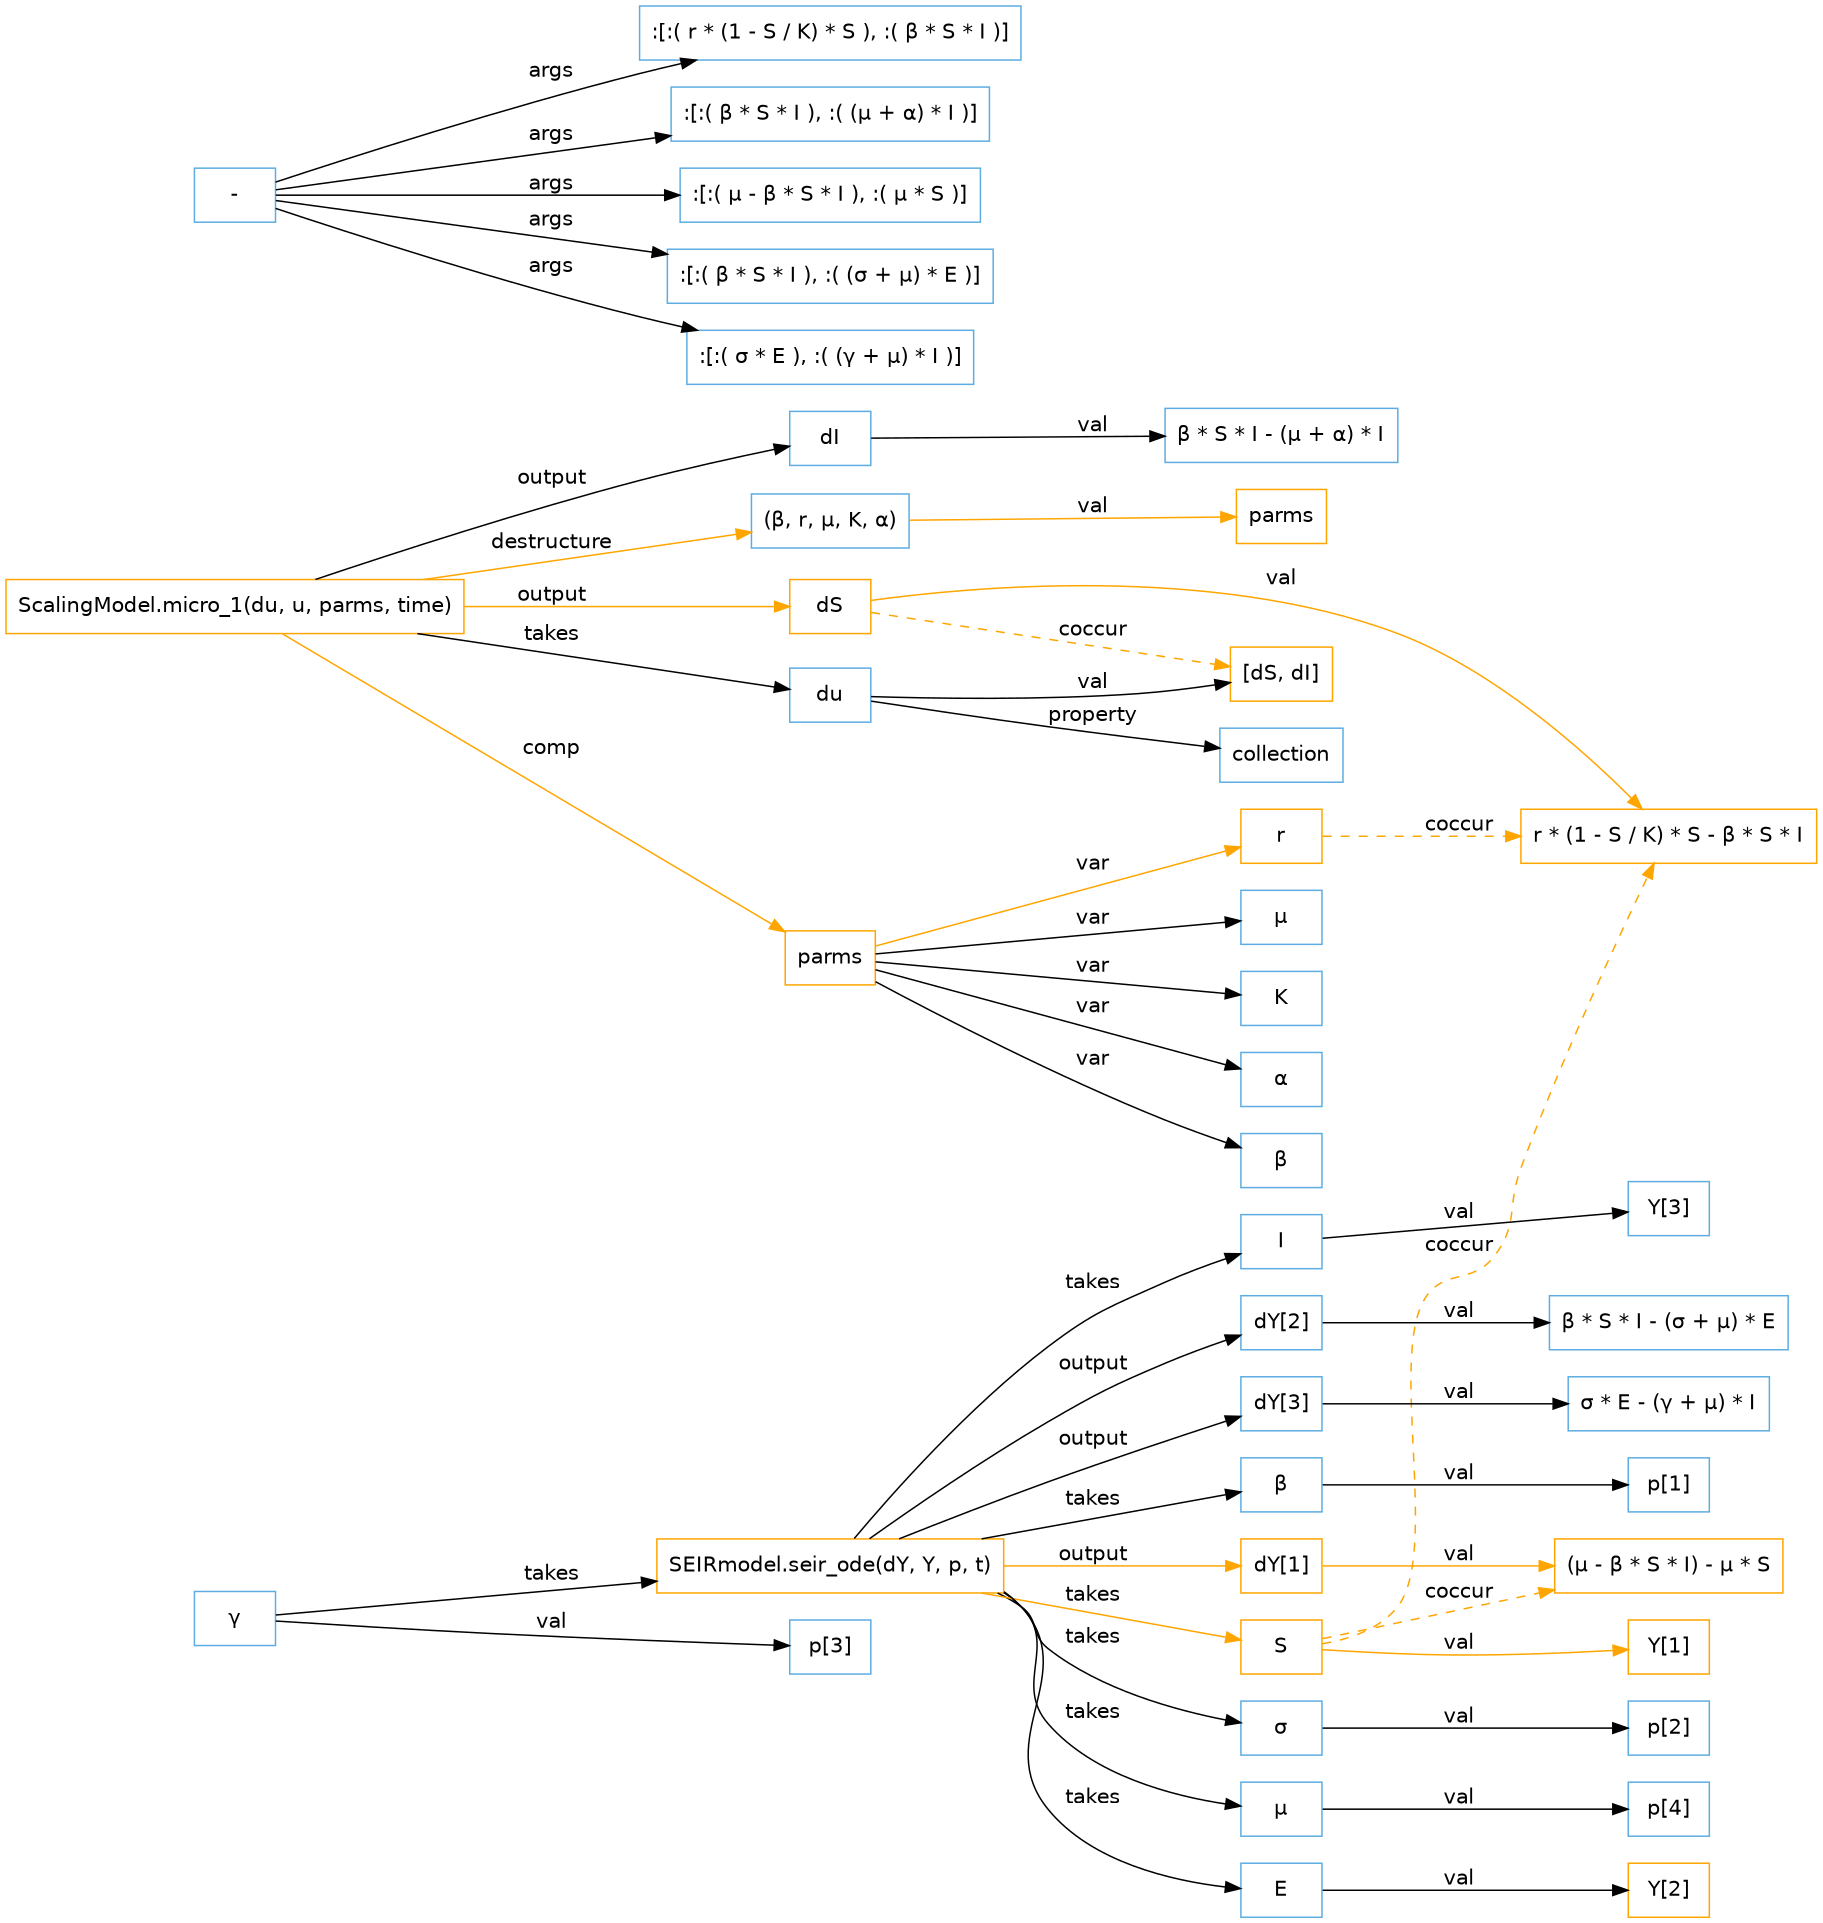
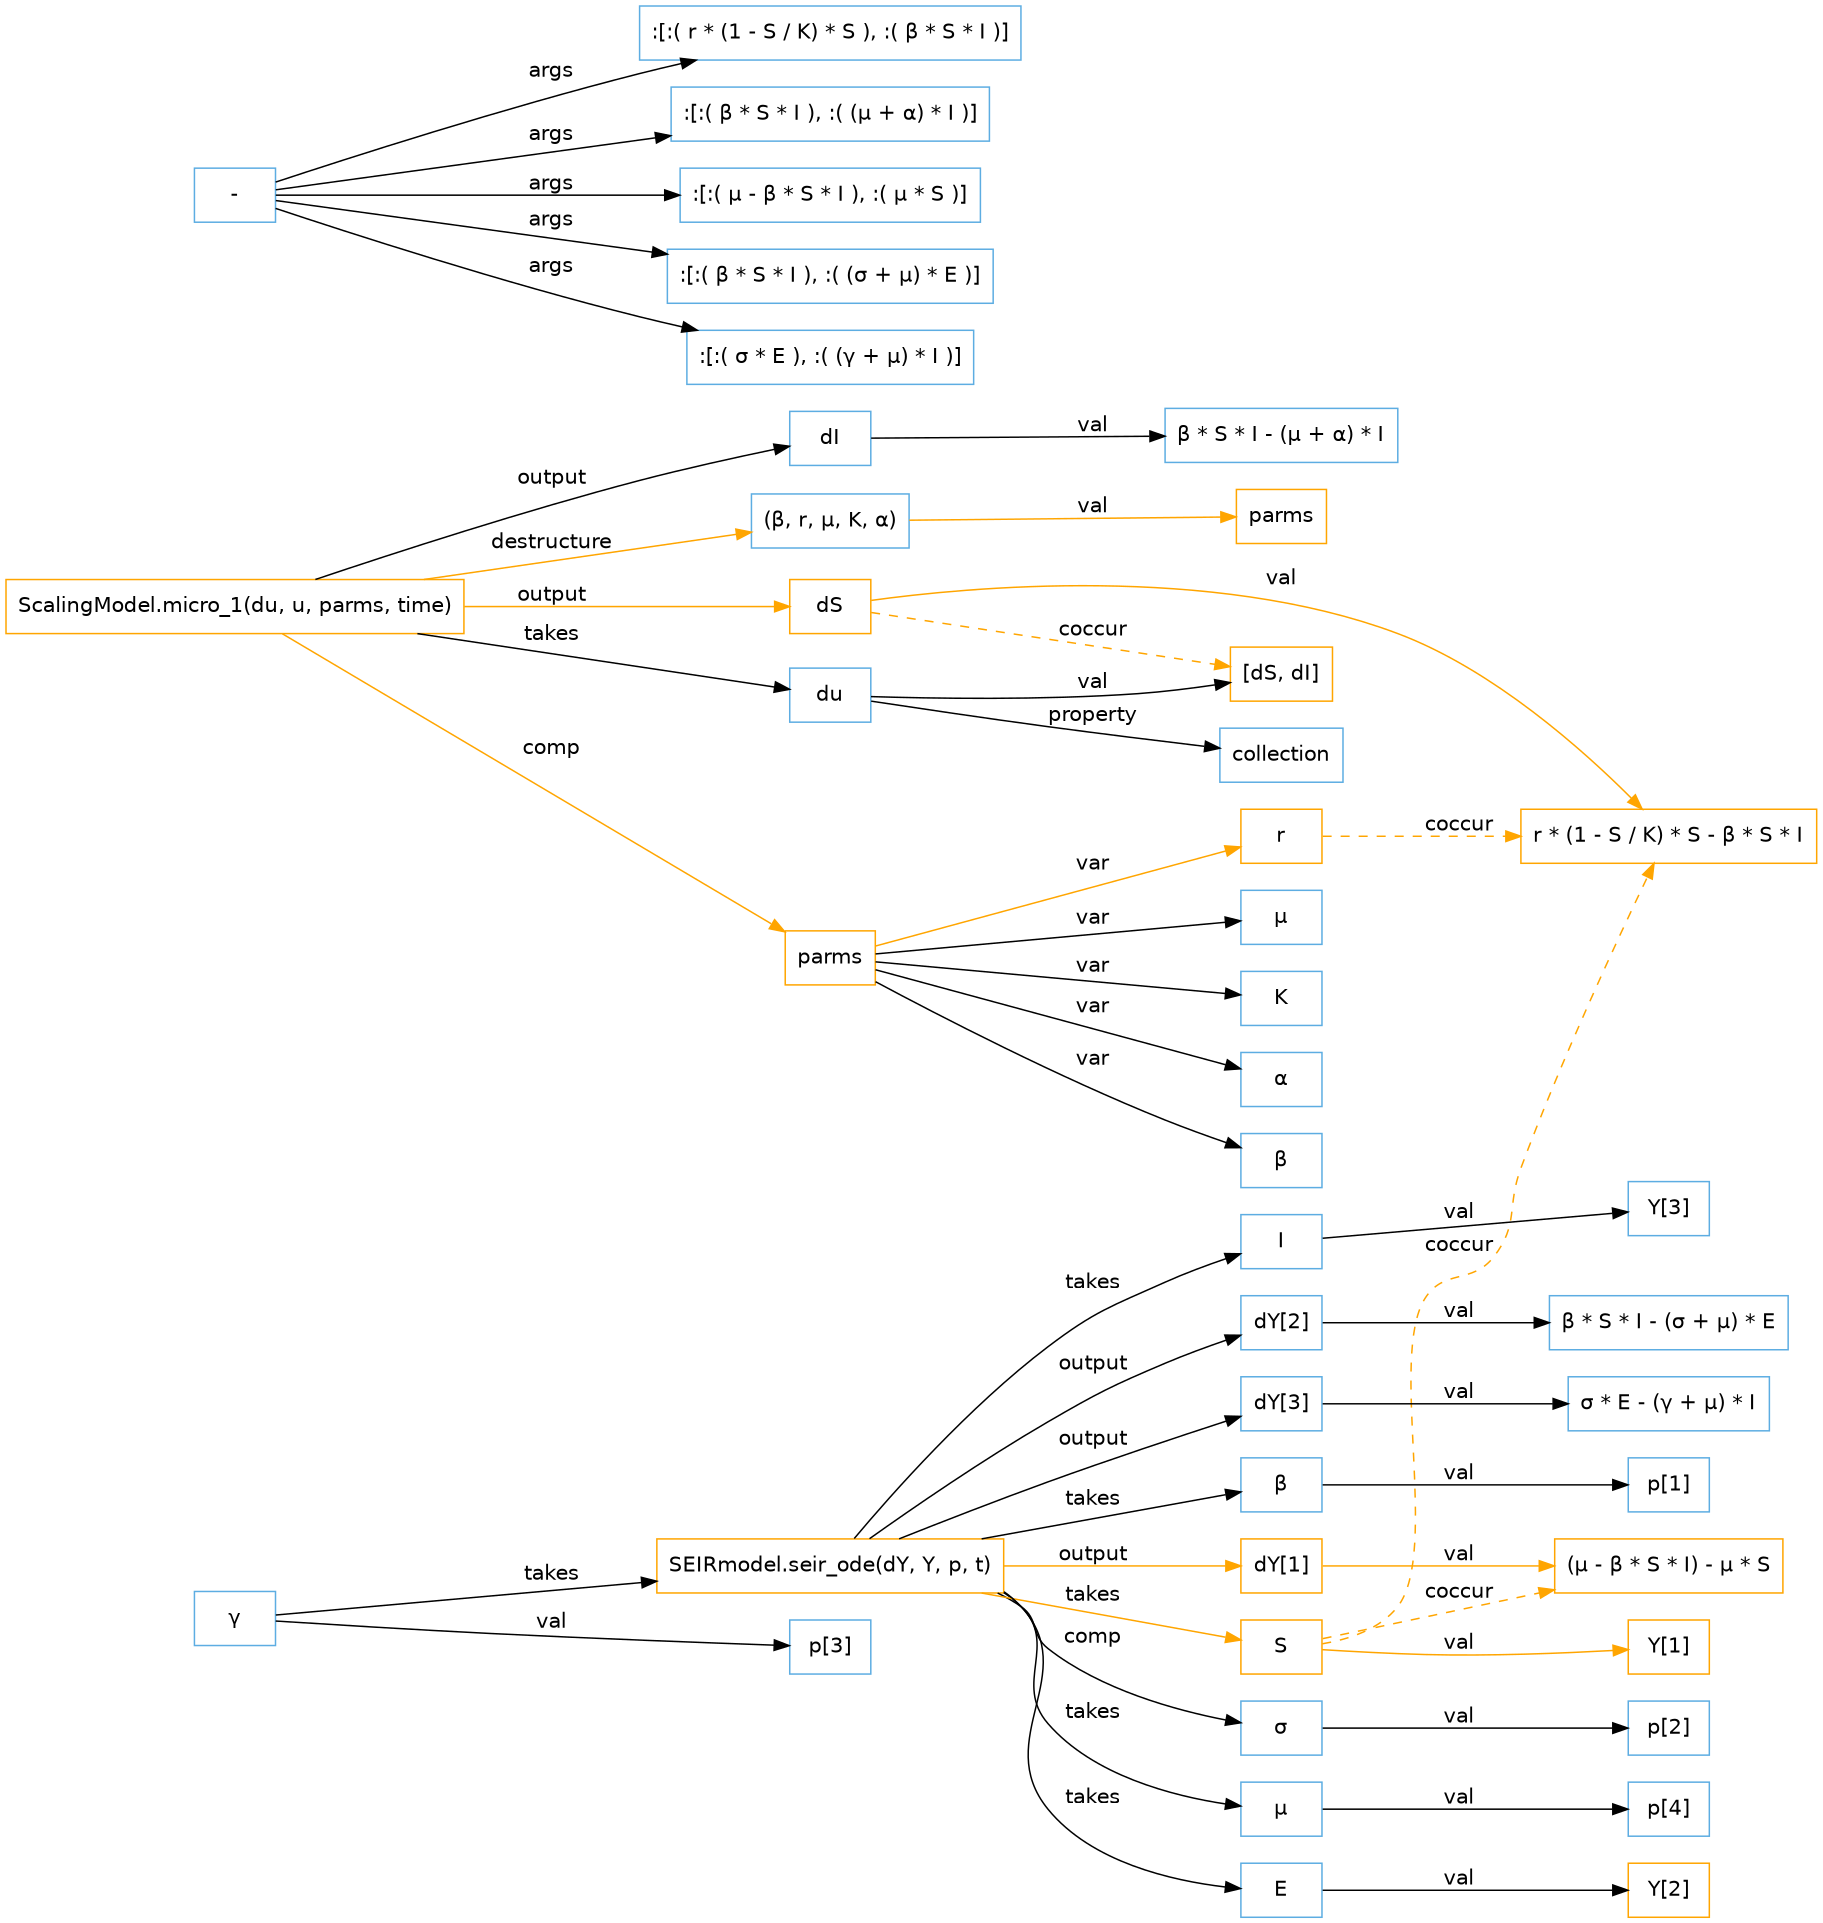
  digraph {
    fontname="DejaVu Sans"
    rankdir=LR
    node [color="#5DADE2" fillcolor="#AAAAAA" fontname="DejaVu Sans" shape=box]
    edge [fontname="DejaVu Sans"]
    n1 [label="(β, r, μ, K, α)"]
    n2 [color=orange label=parms]
    n3 [color=orange label=parms]
    n4 [label="β"]
    n5 [color=orange label=r]
    n6 [label="μ"]
    n7 [label=K]
    n8 [label="α"]
    n9 [color=orange label="r * (1 - S / K) * S - β * S * I"]
    n10 [color=orange label=dS]
    n11 [color=orange label="[dS, dI]"]
    n12 [label="-"]
    n13 [label=":[:( r * (1 - S / K) * S ), :( β * S * I )]"]
    n14 [label=":[:( β * S * I ), :( (μ + α) * I )]"]
    n15 [label=":[:( μ - β * S * I ), :( μ * S )]"]
    n16 [label=":[:( β * S * I ), :( (σ + μ) * E )]"]
    n17 [label=":[:( σ * E ), :( (γ + μ) * I )]"]
    n18 [label=dI]
    n19 [label="β * S * I - (μ + α) * I"]
    n20 [label=du]
    n21 [label=collection]
    n22 [color=orange label="ScalingModel.micro_1(du, u, parms, time)"]
    n23 [label="β"]
    n24 [label="p[1]"]
    n25 [label="σ"]
    n26 [label="p[2]"]
    n27 [label="γ"]
    n28 [label="p[3]"]
    n29 [color=orange label="SEIRmodel.seir_ode(dY, Y, p, t)"]
    n30 [label="μ"]
    n31 [label="p[4]"]
    n32 [color=orange label=S]
    n33 [color=orange label="Y[1]"]
    n34 [color=orange label="(μ - β * S * I) - μ * S"]
    n35 [label=E]
    n36 [color=orange label="Y[2]"]
    n37 [label=I]
    n38 [label="Y[3]"]
    n39 [color=orange label="dY[1]"]
    n40 [label="dY[2]"]
    n41 [label="β * S * I - (σ + μ) * E"]
    n42 [label="dY[3]"]
    n43 [label="σ * E - (γ + μ) * I"]
    n1 -> n2 [color=orange label=val]
    n3 -> n4 [label=var]
    n3 -> n5 [color=orange label=var]
    n3 -> n6 [label=var]
    n3 -> n7 [label=var]
    n3 -> n8 [label=var]
    n5 -> n9 [color=orange label=coccur style=dashed]
    n10 -> n9 [color=orange label=val]
    n10 -> n11 [color=orange label=coccur style=dashed]
    n12 -> n13 [label=args]
    n12 -> n14 [label=args]
    n12 -> n15 [label=args]
    n12 -> n16 [label=args]
    n12 -> n17 [label=args]
    n18 -> n19 [label=val]
    n20 -> n11 [label=val]
    n20 -> n21 [label=property]
    n22 -> n1 [color=orange label=destructure]
    n22 -> n3 [color=orange label=comp]
    n22 -> n10 [color=orange label=output]
    n22 -> n18 [label=output]
    n22 -> n20 [label=takes]
    n23 -> n24 [label=val]
    n25 -> n26 [label=val]
    n27 -> n28 [label=val]
    n27 -> n29 [label=takes]
    n29 -> n23 [label=takes]
-   n29 -> n25 [label=takes]
+   n29 -> n25 [label=comp]
    n29 -> n30 [label=takes]
    n29 -> n32 [color=orange label=takes]
    n29 -> n35 [label=takes]
    n29 -> n37 [label=takes]
    n29 -> n39 [color=orange label=output]
    n29 -> n40 [label=output]
    n29 -> n42 [label=output]
    n30 -> n31 [label=val]
    n32 -> n9 [color=orange label=coccur style=dashed]
    n32 -> n33 [color=orange label=val]
    n32 -> n34 [color=orange label=coccur style=dashed]
    n35 -> n36 [label=val]
    n37 -> n38 [label=val]
    n39 -> n34 [color=orange label=val]
    n40 -> n41 [label=val]
    n42 -> n43 [label=val]
  }
